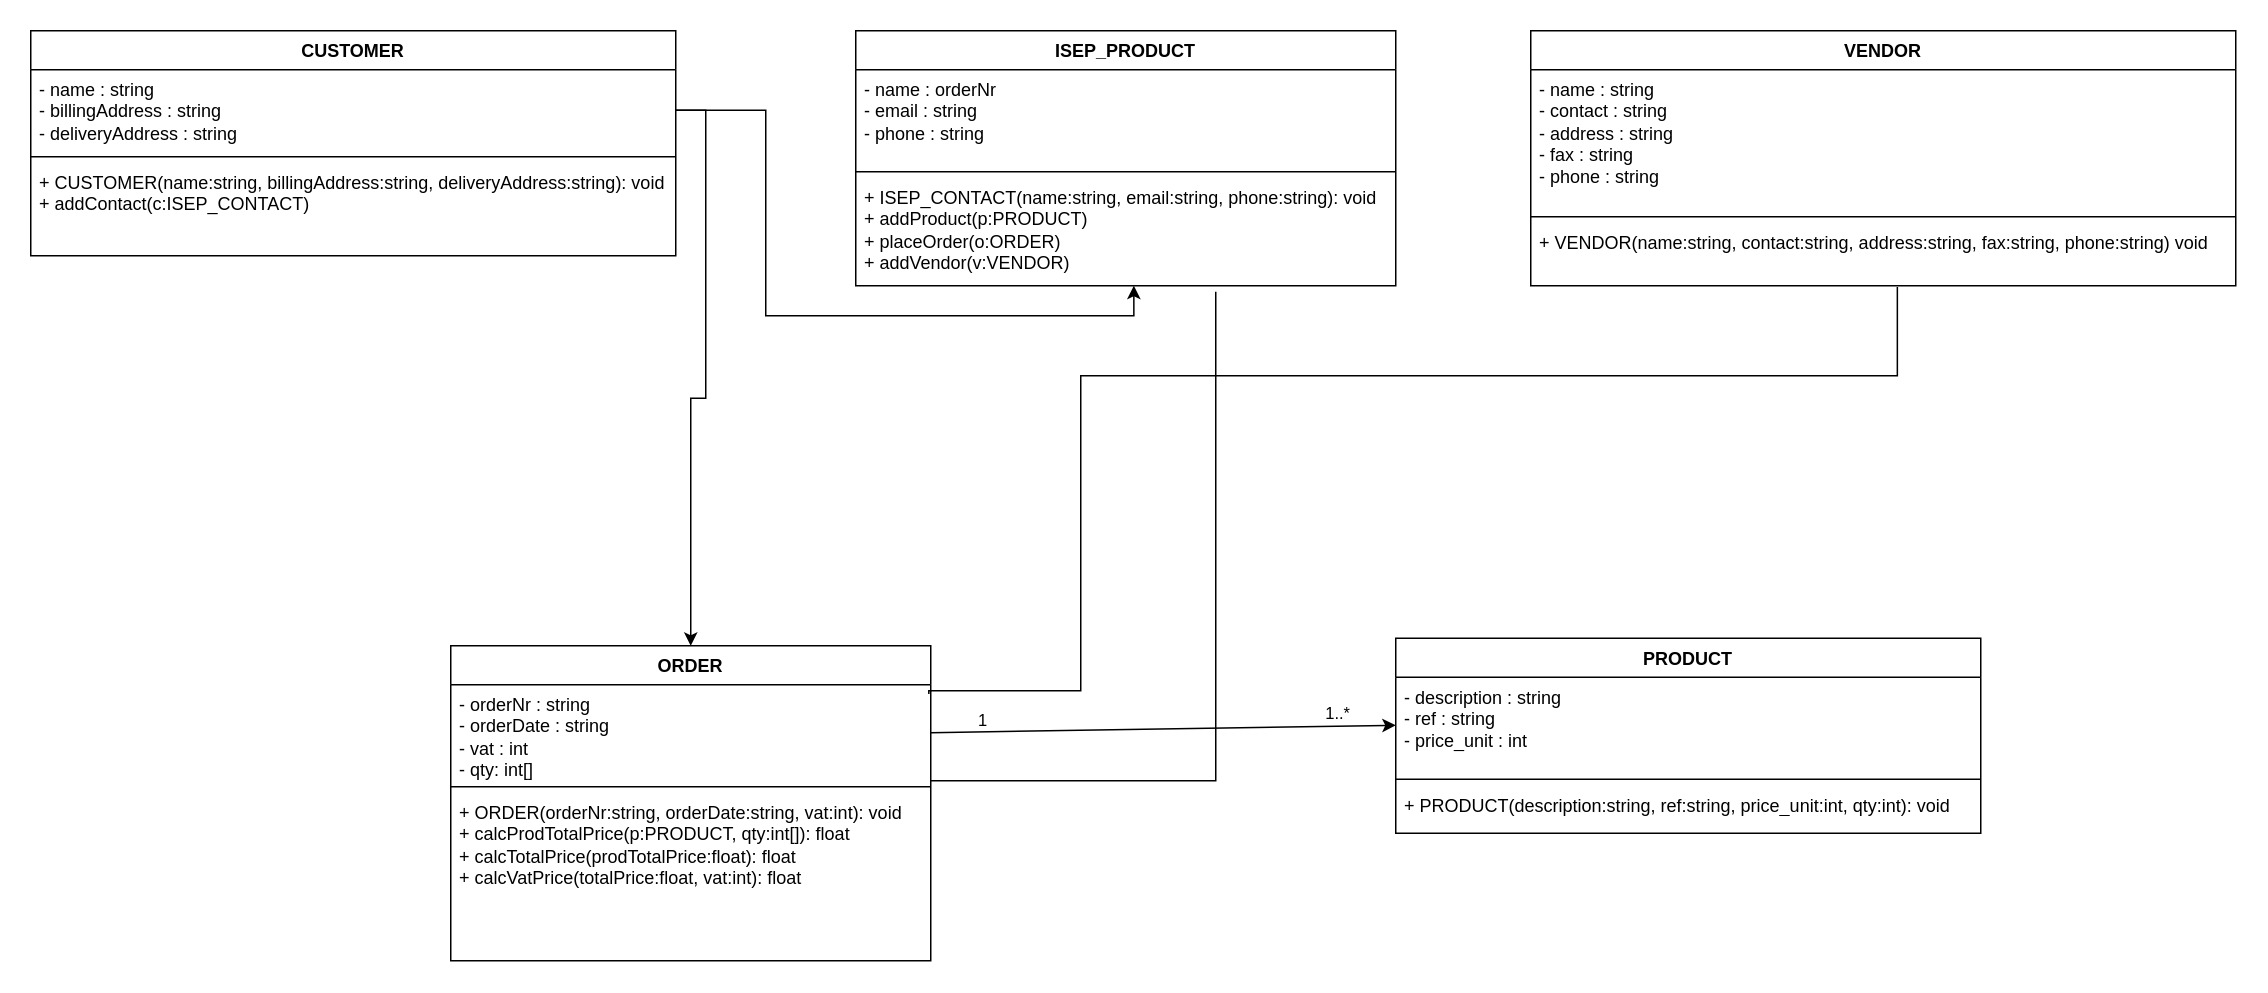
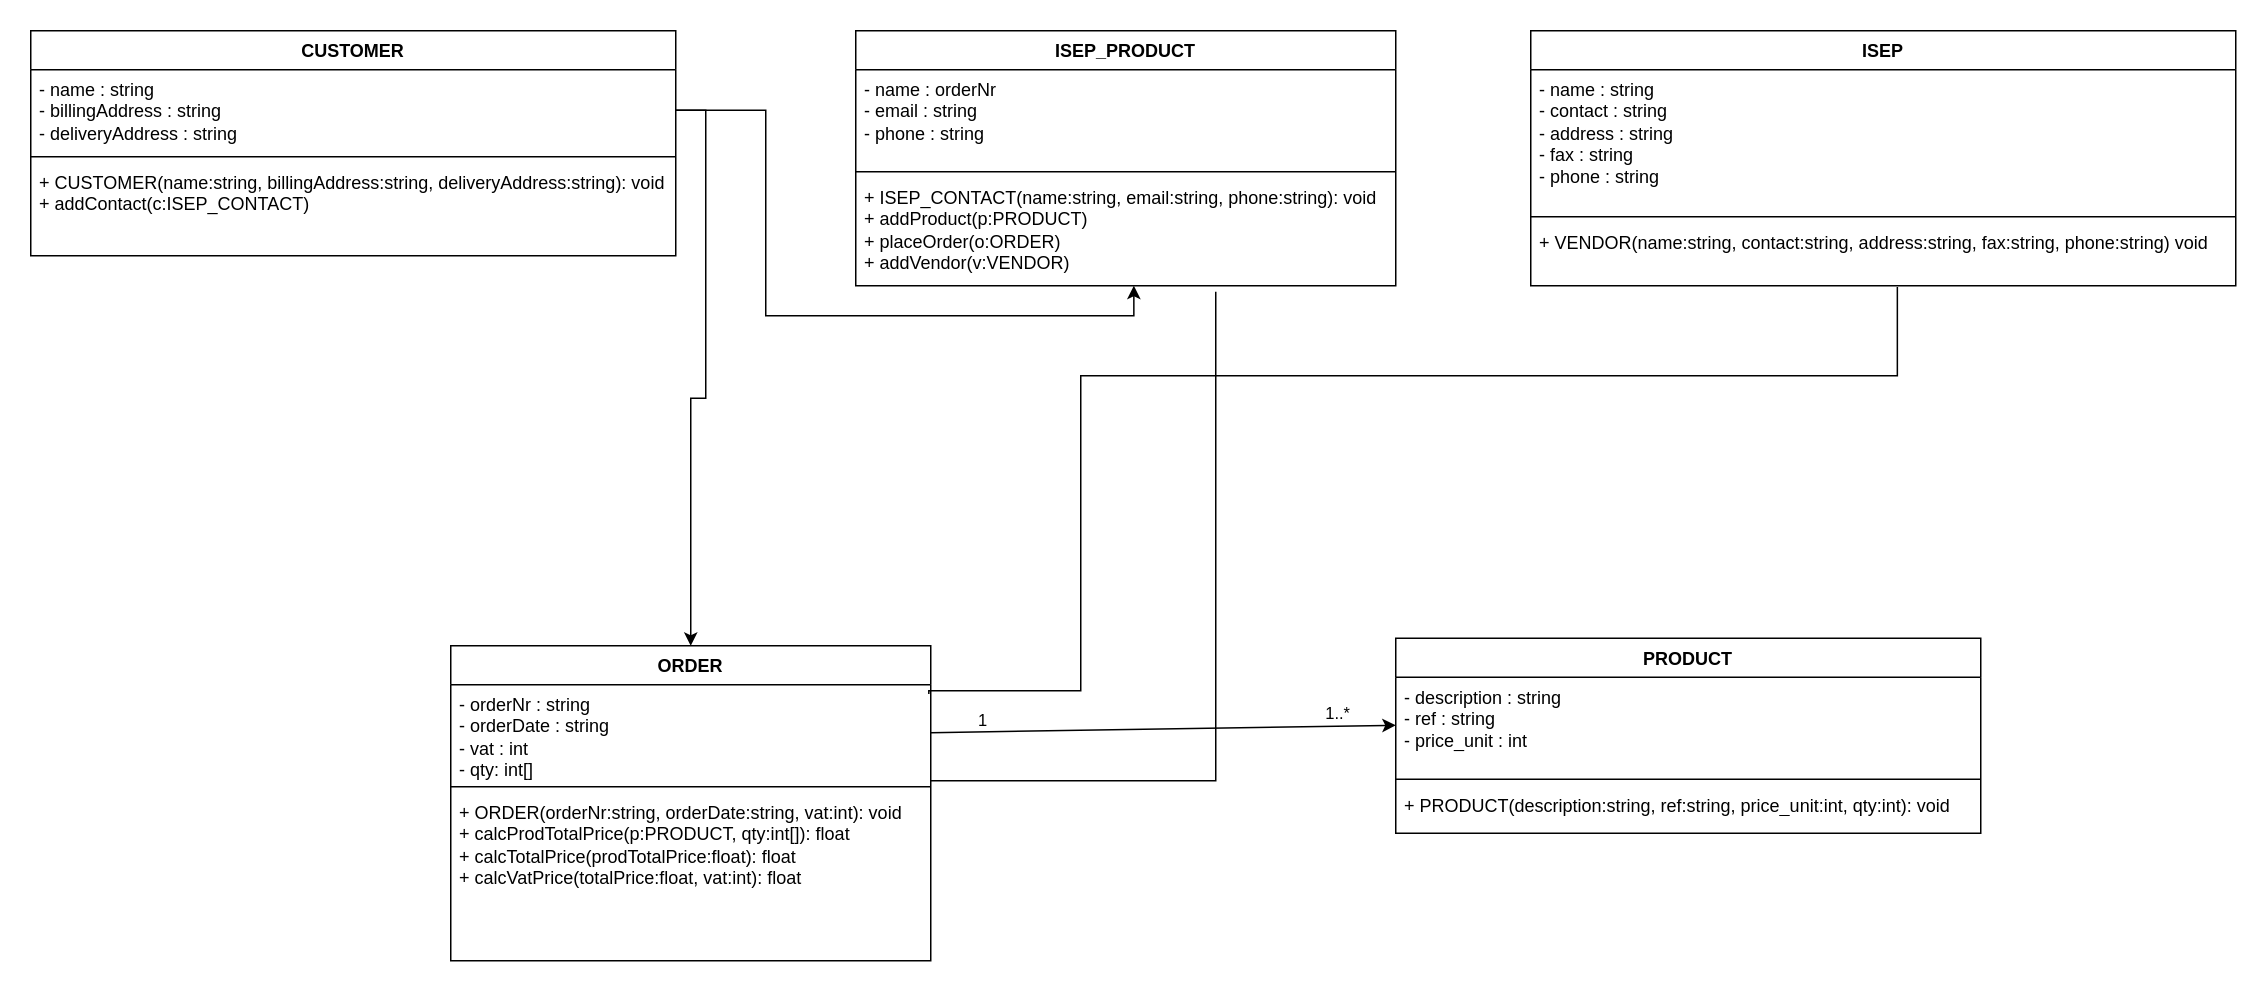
  <mxCell id="0" />
  <mxCell id="1" parent="0" />
- <mxCell id="2" value="VENDOR" style="swimlane;fontStyle=1;align=center;verticalAlign=top;childLayout=stackLayout;horizontal=1;startSize=26;horizontalStack=0;resizeParent=1;resizeParentMax=0;resizeLast=0;collapsible=1;marginBottom=0;whiteSpace=wrap;html=1;" vertex="1" parent="1"><mxGeometry x="1020" y="20" width="470" height="170" as="geometry"><mxRectangle x="414" y="330" width="90" height="30" as="alternateBounds" /></mxGeometry></mxCell>
+ <mxCell id="2" value="ISEP" style="swimlane;fontStyle=1;align=center;verticalAlign=top;childLayout=stackLayout;horizontal=1;startSize=26;horizontalStack=0;resizeParent=1;resizeParentMax=0;resizeLast=0;collapsible=1;marginBottom=0;whiteSpace=wrap;html=1;" vertex="1" parent="1"><mxGeometry x="1020" y="20" width="470" height="170" as="geometry"><mxRectangle x="414" y="330" width="90" height="30" as="alternateBounds" /></mxGeometry></mxCell>
  <mxCell id="3" value="- name : string&lt;div&gt;- contact : string&lt;/div&gt;&lt;div&gt;- address : string&lt;/div&gt;&lt;div&gt;- fax : string&lt;/div&gt;&lt;div&gt;- phone : string&lt;/div&gt;" style="text;strokeColor=none;fillColor=none;align=left;verticalAlign=top;spacingLeft=4;spacingRight=4;overflow=hidden;rotatable=0;points=[[0,0.5],[1,0.5]];portConstraint=eastwest;whiteSpace=wrap;html=1;" vertex="1" parent="2"><mxGeometry y="26" width="470" height="94" as="geometry" /></mxCell>
  <mxCell id="4" value="" style="line;strokeWidth=1;fillColor=none;align=left;verticalAlign=middle;spacingTop=-1;spacingLeft=3;spacingRight=3;rotatable=0;labelPosition=right;points=[];portConstraint=eastwest;strokeColor=inherit;" vertex="1" parent="2"><mxGeometry y="120" width="470" height="8" as="geometry" /></mxCell>
  <mxCell id="5" value="+ VENDOR(name:string, contact:string, address:string, fax:string, phone:string) void" style="text;strokeColor=none;fillColor=none;align=left;verticalAlign=top;spacingLeft=4;spacingRight=4;overflow=hidden;rotatable=0;points=[[0,0.5],[1,0.5]];portConstraint=eastwest;whiteSpace=wrap;html=1;" vertex="1" parent="2"><mxGeometry y="128" width="470" height="42" as="geometry" /></mxCell>
  <mxCell id="6" style="edgeStyle=orthogonalEdgeStyle;rounded=0;orthogonalLoop=1;jettySize=auto;html=1;endArrow=none;endFill=0;" edge="1" parent="1" source="7"><mxGeometry relative="1" as="geometry"><mxPoint x="810" y="194" as="targetPoint" /><Array as="points"><mxPoint x="810" y="520" /><mxPoint x="810" y="194" /></Array></mxGeometry></mxCell>
  <mxCell id="7" value="ORDER" style="swimlane;fontStyle=1;align=center;verticalAlign=top;childLayout=stackLayout;horizontal=1;startSize=26;horizontalStack=0;resizeParent=1;resizeParentMax=0;resizeLast=0;collapsible=1;marginBottom=0;whiteSpace=wrap;html=1;" vertex="1" parent="1"><mxGeometry x="300" y="430" width="320" height="210" as="geometry" /></mxCell>
  <mxCell id="8" value="- orderNr : string&lt;div&gt;- orderDate : string&lt;/div&gt;&lt;div&gt;- vat : int&lt;/div&gt;&lt;div&gt;- qty: int[]&lt;/div&gt;" style="text;strokeColor=none;fillColor=none;align=left;verticalAlign=top;spacingLeft=4;spacingRight=4;overflow=hidden;rotatable=0;points=[[0,0.5],[1,0.5]];portConstraint=eastwest;whiteSpace=wrap;html=1;" vertex="1" parent="7"><mxGeometry y="26" width="320" height="64" as="geometry" /></mxCell>
  <mxCell id="9" value="" style="line;strokeWidth=1;fillColor=none;align=left;verticalAlign=middle;spacingTop=-1;spacingLeft=3;spacingRight=3;rotatable=0;labelPosition=right;points=[];portConstraint=eastwest;strokeColor=inherit;" vertex="1" parent="7"><mxGeometry y="90" width="320" height="8" as="geometry" /></mxCell>
  <mxCell id="10" value="+ ORDER(orderNr:string, orderDate:string, vat:int): void&lt;div&gt;+ calcProdTotalPrice(p:PRODUCT, qty:int[]): float&lt;/div&gt;&lt;div&gt;+ calcTotalPrice(prodTotalPrice:float): float&lt;/div&gt;&lt;div&gt;+ calcVatPrice(totalPrice:float, vat:int): float&lt;/div&gt;" style="text;strokeColor=none;fillColor=none;align=left;verticalAlign=top;spacingLeft=4;spacingRight=4;overflow=hidden;rotatable=0;points=[[0,0.5],[1,0.5]];portConstraint=eastwest;whiteSpace=wrap;html=1;" vertex="1" parent="7"><mxGeometry y="98" width="320" height="112" as="geometry" /></mxCell>
  <mxCell id="11" value="ISEP_PRODUCT" style="swimlane;fontStyle=1;align=center;verticalAlign=top;childLayout=stackLayout;horizontal=1;startSize=26;horizontalStack=0;resizeParent=1;resizeParentMax=0;resizeLast=0;collapsible=1;marginBottom=0;whiteSpace=wrap;html=1;" vertex="1" parent="1"><mxGeometry x="570" y="20" width="360" height="170" as="geometry" /></mxCell>
  <mxCell id="12" value="- name : orderNr&lt;div&gt;- email : string&lt;/div&gt;&lt;div&gt;- phone : string&lt;/div&gt;" style="text;strokeColor=none;fillColor=none;align=left;verticalAlign=top;spacingLeft=4;spacingRight=4;overflow=hidden;rotatable=0;points=[[0,0.5],[1,0.5]];portConstraint=eastwest;whiteSpace=wrap;html=1;" vertex="1" parent="11"><mxGeometry y="26" width="360" height="64" as="geometry" /></mxCell>
  <mxCell id="13" value="" style="line;strokeWidth=1;fillColor=none;align=left;verticalAlign=middle;spacingTop=-1;spacingLeft=3;spacingRight=3;rotatable=0;labelPosition=right;points=[];portConstraint=eastwest;strokeColor=inherit;" vertex="1" parent="11"><mxGeometry y="90" width="360" height="8" as="geometry" /></mxCell>
  <mxCell id="14" value="+ ISEP_CONTACT(name:string, email:string, phone:string): void&lt;div&gt;+ addProduct(p:PRODUCT)&lt;/div&gt;&lt;div&gt;+ placeOrder(o:ORDER)&lt;/div&gt;&lt;div&gt;+ addVendor(v:VENDOR)&lt;/div&gt;" style="text;strokeColor=none;fillColor=none;align=left;verticalAlign=top;spacingLeft=4;spacingRight=4;overflow=hidden;rotatable=0;points=[[0,0.5],[1,0.5]];portConstraint=eastwest;whiteSpace=wrap;html=1;" vertex="1" parent="11"><mxGeometry y="98" width="360" height="72" as="geometry" /></mxCell>
  <mxCell id="15" value="PRODUCT" style="swimlane;fontStyle=1;align=center;verticalAlign=top;childLayout=stackLayout;horizontal=1;startSize=26;horizontalStack=0;resizeParent=1;resizeParentMax=0;resizeLast=0;collapsible=1;marginBottom=0;whiteSpace=wrap;html=1;" vertex="1" parent="1"><mxGeometry x="930" y="425" width="390" height="130" as="geometry" /></mxCell>
  <mxCell id="16" value="- description : string&lt;div&gt;- ref : string&lt;/div&gt;&lt;div&gt;- price_unit : int&lt;/div&gt;" style="text;strokeColor=none;fillColor=none;align=left;verticalAlign=top;spacingLeft=4;spacingRight=4;overflow=hidden;rotatable=0;points=[[0,0.5],[1,0.5]];portConstraint=eastwest;whiteSpace=wrap;html=1;" vertex="1" parent="15"><mxGeometry y="26" width="390" height="64" as="geometry" /></mxCell>
  <mxCell id="17" value="" style="line;strokeWidth=1;fillColor=none;align=left;verticalAlign=middle;spacingTop=-1;spacingLeft=3;spacingRight=3;rotatable=0;labelPosition=right;points=[];portConstraint=eastwest;strokeColor=inherit;" vertex="1" parent="15"><mxGeometry y="90" width="390" height="8" as="geometry" /></mxCell>
  <mxCell id="18" value="+ PRODUCT(description:string, ref:string, price_unit:int, qty:int): void" style="text;strokeColor=none;fillColor=none;align=left;verticalAlign=top;spacingLeft=4;spacingRight=4;overflow=hidden;rotatable=0;points=[[0,0.5],[1,0.5]];portConstraint=eastwest;whiteSpace=wrap;html=1;" vertex="1" parent="15"><mxGeometry y="98" width="390" height="32" as="geometry" /></mxCell>
  <mxCell id="19" value="CUSTOMER" style="swimlane;fontStyle=1;align=center;verticalAlign=top;childLayout=stackLayout;horizontal=1;startSize=26;horizontalStack=0;resizeParent=1;resizeParentMax=0;resizeLast=0;collapsible=1;marginBottom=0;whiteSpace=wrap;html=1;" vertex="1" parent="1"><mxGeometry x="20" y="20" width="430" height="150" as="geometry" /></mxCell>
  <mxCell id="20" value="- name : string&lt;div&gt;- billingAddress : string&lt;/div&gt;&lt;div&gt;- deliveryAddress : string&lt;/div&gt;" style="text;strokeColor=none;fillColor=none;align=left;verticalAlign=top;spacingLeft=4;spacingRight=4;overflow=hidden;rotatable=0;points=[[0,0.5],[1,0.5]];portConstraint=eastwest;whiteSpace=wrap;html=1;" vertex="1" parent="19"><mxGeometry y="26" width="430" height="54" as="geometry" /></mxCell>
  <mxCell id="21" value="" style="line;strokeWidth=1;fillColor=none;align=left;verticalAlign=middle;spacingTop=-1;spacingLeft=3;spacingRight=3;rotatable=0;labelPosition=right;points=[];portConstraint=eastwest;strokeColor=inherit;" vertex="1" parent="19"><mxGeometry y="80" width="430" height="8" as="geometry" /></mxCell>
  <mxCell id="22" value="+ CUSTOMER(name:string, billingAddress:string, deliveryAddress:string): void&lt;div&gt;+ addContact(c:ISEP_CONTACT)&lt;/div&gt;" style="text;strokeColor=none;fillColor=none;align=left;verticalAlign=top;spacingLeft=4;spacingRight=4;overflow=hidden;rotatable=0;points=[[0,0.5],[1,0.5]];portConstraint=eastwest;whiteSpace=wrap;html=1;" vertex="1" parent="19"><mxGeometry y="88" width="430" height="62" as="geometry" /></mxCell>
  <mxCell id="23" style="edgeStyle=orthogonalEdgeStyle;rounded=0;orthogonalLoop=1;jettySize=auto;html=1;entryX=0.515;entryY=1;entryDx=0;entryDy=0;entryPerimeter=0;" edge="1" parent="1" source="20" target="14"><mxGeometry relative="1" as="geometry" /></mxCell>
  <mxCell id="24" style="edgeStyle=orthogonalEdgeStyle;rounded=0;orthogonalLoop=1;jettySize=auto;html=1;entryX=0.5;entryY=0;entryDx=0;entryDy=0;" edge="1" parent="1" source="20" target="7"><mxGeometry relative="1" as="geometry" /></mxCell>
  <mxCell id="25" value="" style="endArrow=classic;html=1;rounded=0;exitX=1;exitY=0.5;exitDx=0;exitDy=0;entryX=0;entryY=0.5;entryDx=0;entryDy=0;" edge="1" parent="1" source="8" target="16"><mxGeometry relative="1" as="geometry"><mxPoint x="680" y="360" as="sourcePoint" /><mxPoint x="840" y="360" as="targetPoint" /></mxGeometry></mxCell>
  <mxCell id="26" value="1" style="edgeLabel;resizable=0;html=1;;align=left;verticalAlign=bottom;rotation=0;" connectable="0" vertex="1" parent="25"><mxGeometry x="-1" relative="1" as="geometry"><mxPoint x="30" as="offset" /></mxGeometry></mxCell>
  <mxCell id="27" value="1..*" style="edgeLabel;resizable=0;html=1;;align=right;verticalAlign=bottom;" connectable="0" vertex="1" parent="25"><mxGeometry x="1" relative="1" as="geometry"><mxPoint x="-30" as="offset" /></mxGeometry></mxCell>
  <mxCell id="28" style="edgeStyle=orthogonalEdgeStyle;rounded=0;orthogonalLoop=1;jettySize=auto;html=1;entryX=0.52;entryY=1.018;entryDx=0;entryDy=0;entryPerimeter=0;exitX=0.996;exitY=0.097;exitDx=0;exitDy=0;exitPerimeter=0;endArrow=none;endFill=0;" edge="1" parent="1" source="8" target="5"><mxGeometry relative="1" as="geometry"><mxPoint x="650" y="460" as="sourcePoint" /><Array as="points"><mxPoint x="619" y="460" /><mxPoint x="720" y="460" /><mxPoint x="720" y="250" /><mxPoint x="1264" y="250" /></Array></mxGeometry></mxCell>
